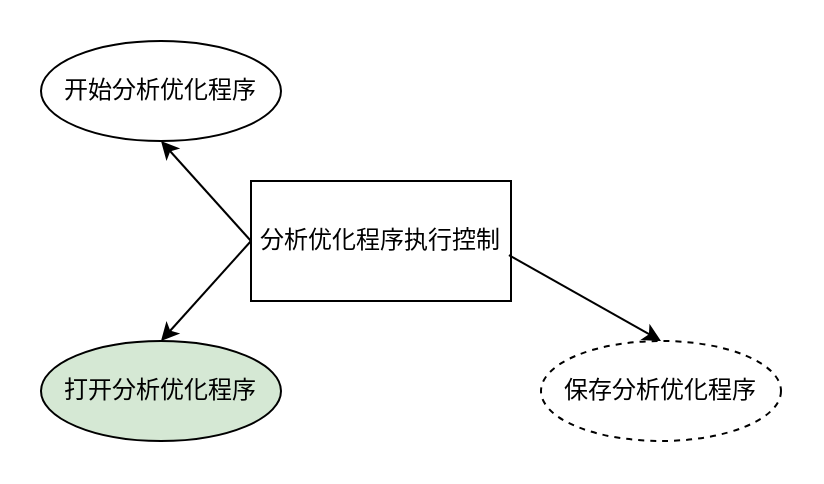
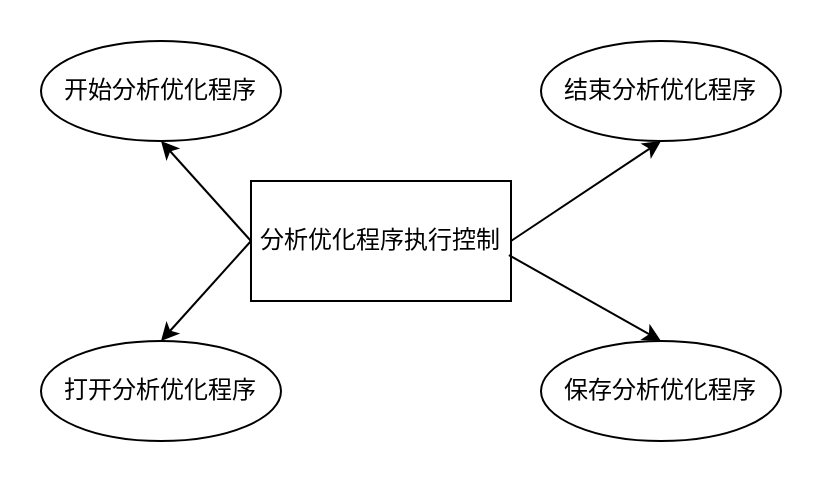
  <mxCell id="0" />
  <mxCell id="1" parent="0" />
  <mxCell id="2" value="分析优化程序执行控制" style="rounded=0;whiteSpace=wrap;html=1;" vertex="1" parent="1"><mxGeometry x="125" y="90" width="130" height="60" as="geometry" /></mxCell>
  <mxCell id="3" value="开始分析优化程序" style="ellipse;whiteSpace=wrap;html=1;" vertex="1" parent="1"><mxGeometry x="20" y="20" width="120" height="50" as="geometry" /></mxCell>
- <mxCell id="5" value="打开分析优化程序" style="ellipse;whiteSpace=wrap;html=1;fillColor=#d5e8d4;" vertex="1" parent="1"><mxGeometry x="20" y="170" width="120" height="50" as="geometry" /></mxCell>
- <mxCell id="6" value="保存分析优化程序" style="ellipse;whiteSpace=wrap;html=1;dashed=1;" vertex="1" parent="1"><mxGeometry x="270" y="170" width="120" height="50" as="geometry" /></mxCell>
+ <mxCell id="4" value="结束分析优化程序" style="ellipse;whiteSpace=wrap;html=1;" vertex="1" parent="1"><mxGeometry x="270" y="20" width="120" height="50" as="geometry" /></mxCell>
+ <mxCell id="5" value="打开分析优化程序" style="ellipse;whiteSpace=wrap;html=1;" vertex="1" parent="1"><mxGeometry x="20" y="170" width="120" height="50" as="geometry" /></mxCell>
+ <mxCell id="6" value="保存分析优化程序" style="ellipse;whiteSpace=wrap;html=1;" vertex="1" parent="1"><mxGeometry x="270" y="170" width="120" height="50" as="geometry" /></mxCell>
  <mxCell id="7" value="" style="endArrow=classic;html=1;rounded=0;exitX=0;exitY=0.5;exitDx=0;exitDy=0;entryX=0.5;entryY=1;entryDx=0;entryDy=0;" edge="1" parent="1" source="2" target="3"><mxGeometry width="50" height="50" relative="1" as="geometry"><mxPoint x="-140" y="350" as="sourcePoint" /><mxPoint x="-90" y="300" as="targetPoint" /></mxGeometry></mxCell>
  <mxCell id="8" value="" style="endArrow=classic;html=1;rounded=0;exitX=0;exitY=0.5;exitDx=0;exitDy=0;entryX=0.5;entryY=0;entryDx=0;entryDy=0;" edge="1" parent="1" source="2" target="5"><mxGeometry width="50" height="50" relative="1" as="geometry"><mxPoint x="90" y="410" as="sourcePoint" /><mxPoint x="140" y="360" as="targetPoint" /></mxGeometry></mxCell>
+ <mxCell id="9" value="" style="endArrow=classic;html=1;rounded=0;exitX=1;exitY=0.5;exitDx=0;exitDy=0;entryX=0.5;entryY=1;entryDx=0;entryDy=0;" edge="1" parent="1" source="2" target="4"><mxGeometry width="50" height="50" relative="1" as="geometry"><mxPoint x="420" y="130" as="sourcePoint" /><mxPoint x="470" y="80" as="targetPoint" /></mxGeometry></mxCell>
  <mxCell id="10" value="" style="endArrow=classic;html=1;rounded=0;exitX=0.992;exitY=0.617;exitDx=0;exitDy=0;exitPerimeter=0;entryX=0.5;entryY=0;entryDx=0;entryDy=0;" edge="1" parent="1" source="2" target="6"><mxGeometry width="50" height="50" relative="1" as="geometry"><mxPoint x="290" y="430" as="sourcePoint" /><mxPoint x="340" y="380" as="targetPoint" /></mxGeometry></mxCell>
